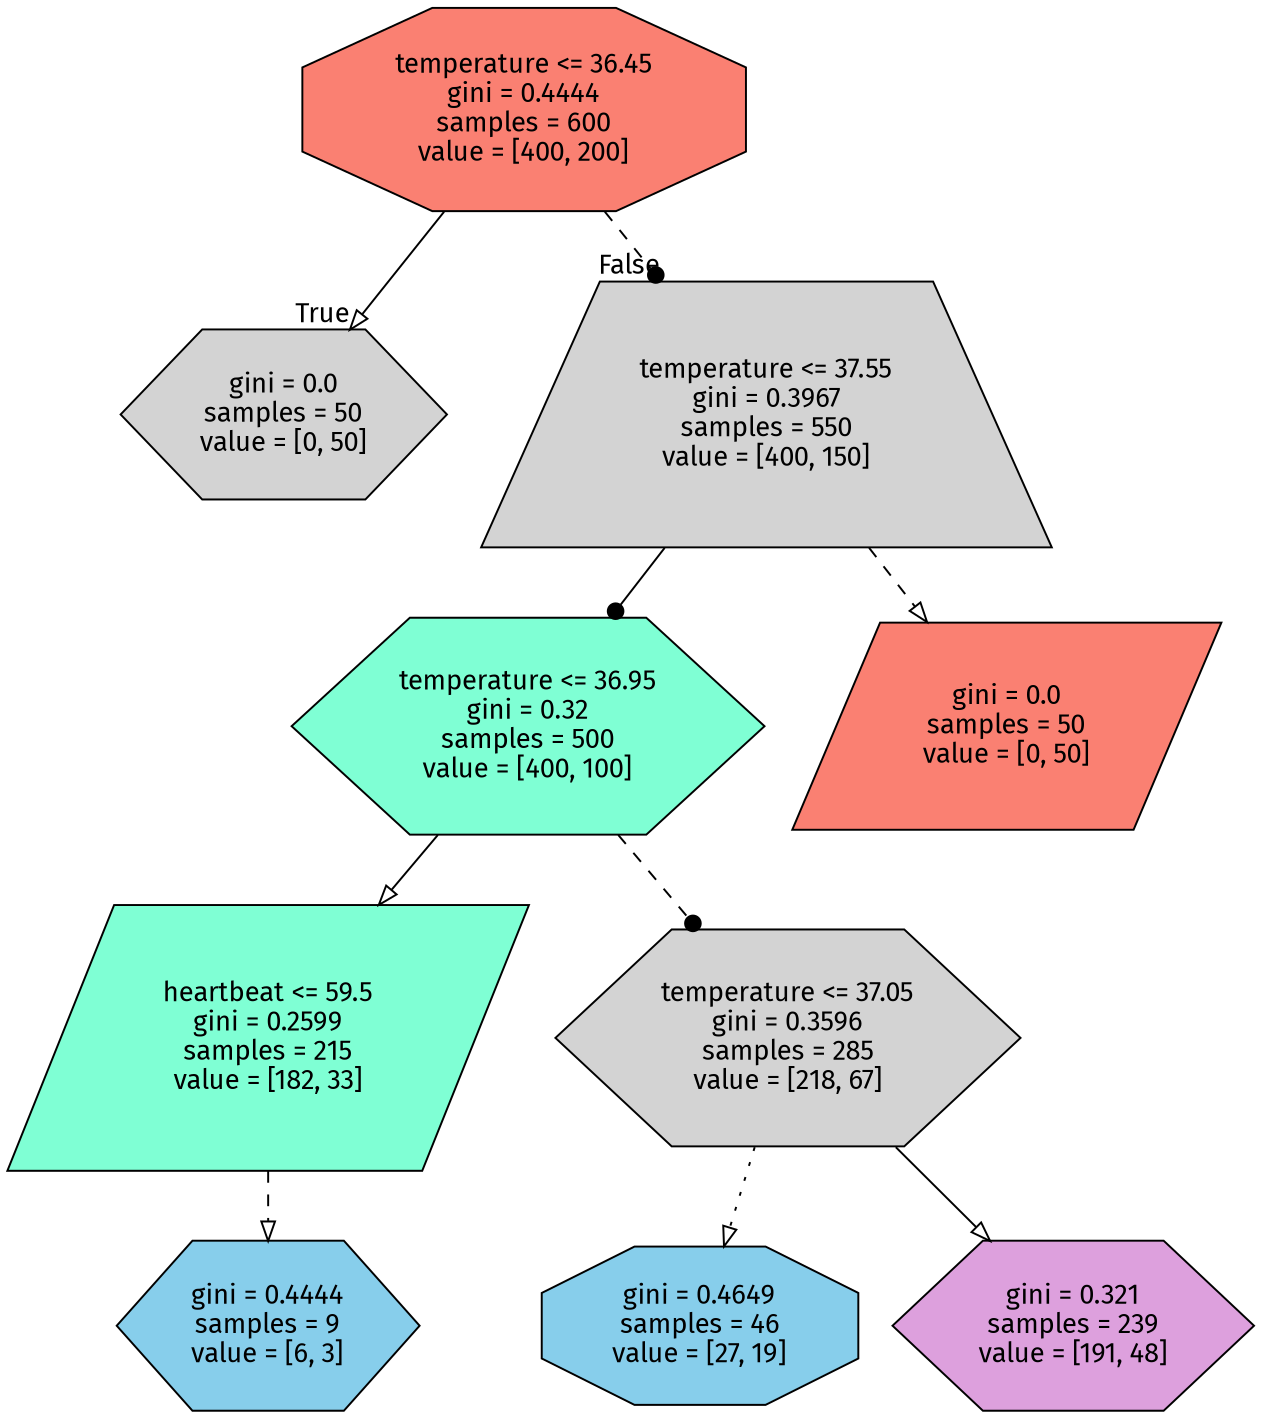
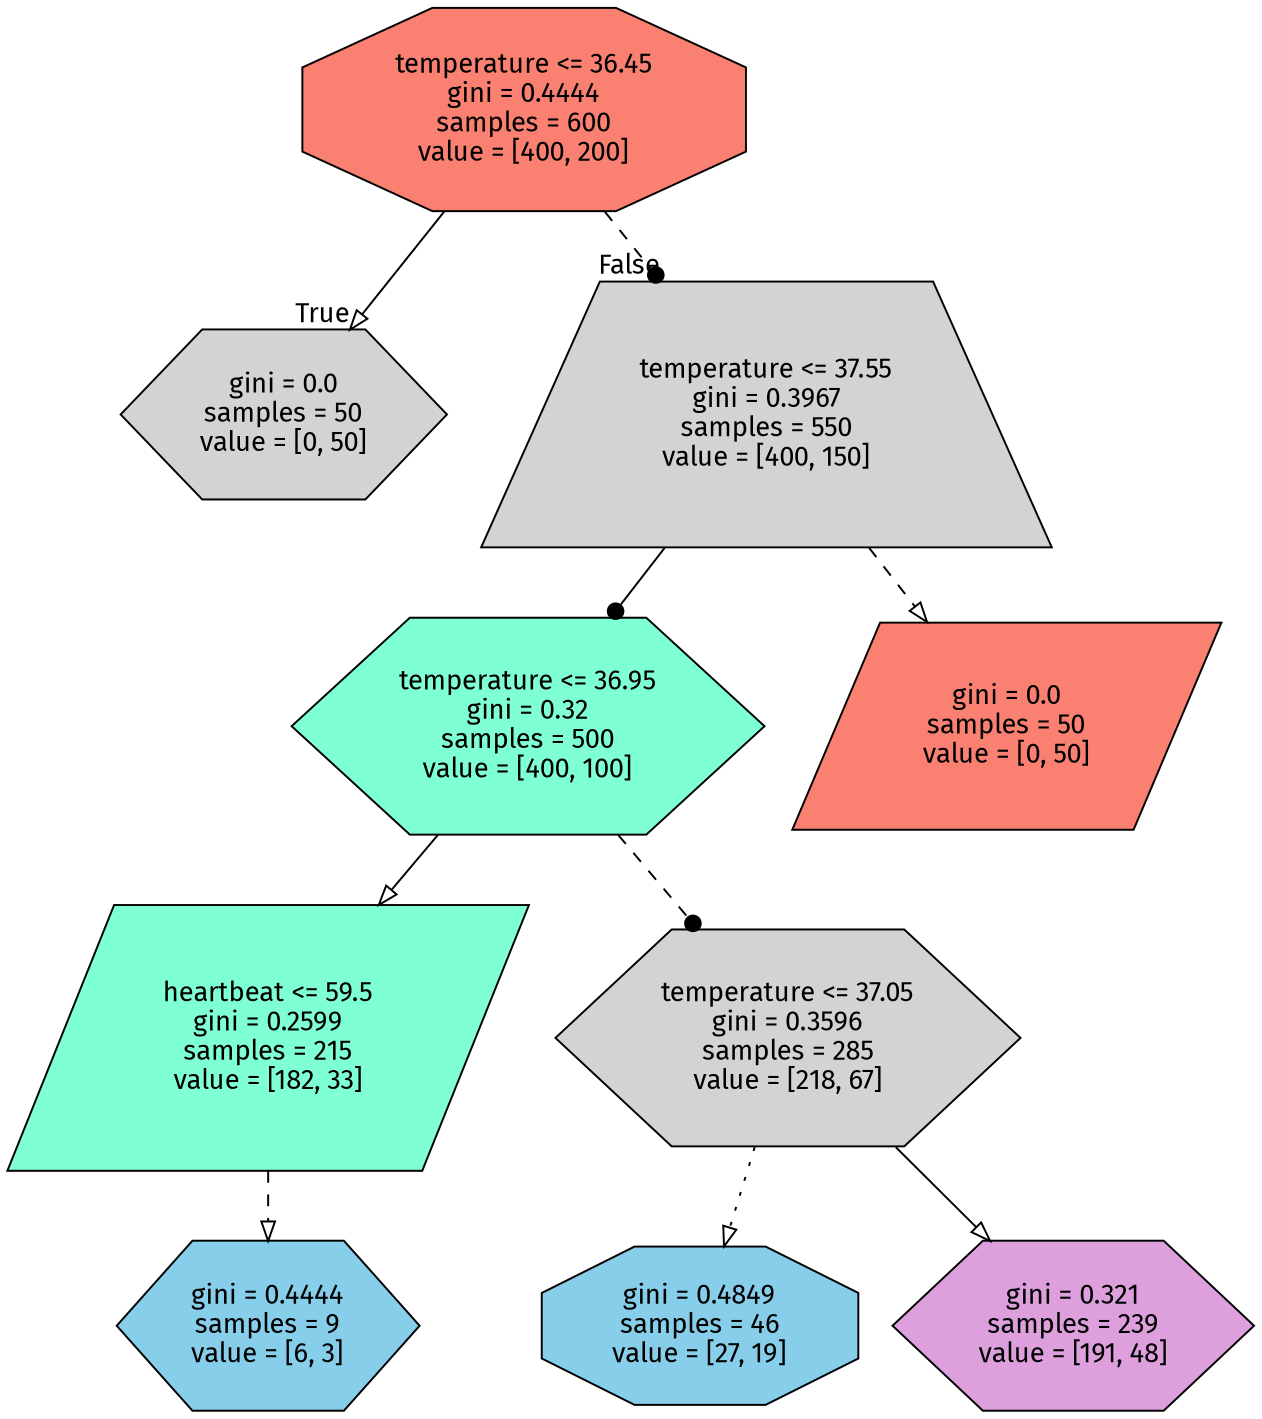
  digraph {
    fontname="Fira Sans"
    node [fillcolor=lightgrey fontname="Fira Sans" shape=hexagon style=filled]
    edge [arrowhead=onormal fontname="Fira Sans" style=solid]
    n1 [fillcolor=salmon label="temperature <= 36.45\ngini = 0.4444\nsamples = 600\nvalue = [400, 200]" shape=octagon]
    n2 [label="gini = 0.0\nsamples = 50\nvalue = [0, 50]"]
    n3 [label="temperature <= 37.55\ngini = 0.3967\nsamples = 550\nvalue = [400, 150]" shape=trapezium]
    n4 [fillcolor=aquamarine label="temperature <= 36.95\ngini = 0.32\nsamples = 500\nvalue = [400, 100]"]
    n5 [fillcolor=salmon label="gini = 0.0\nsamples = 50\nvalue = [0, 50]" shape=parallelogram]
    n6 [fillcolor=aquamarine label="heartbeat <= 59.5\ngini = 0.2599\nsamples = 215\nvalue = [182, 33]" shape=parallelogram]
    n7 [label="temperature <= 37.05\ngini = 0.3596\nsamples = 285\nvalue = [218, 67]"]
    n8 [fillcolor=skyblue label="gini = 0.4444\nsamples = 9\nvalue = [6, 3]"]
-   n9 [fillcolor=skyblue label="gini = 0.4649\nsamples = 46\nvalue = [27, 19]" shape=octagon]
+   n9 [fillcolor=skyblue label="gini = 0.4849\nsamples = 46\nvalue = [27, 19]" shape=octagon]
    n10 [fillcolor=plum label="gini = 0.321\nsamples = 239\nvalue = [191, 48]"]
    n1 -> n2 [headlabel=True labelangle=45 labeldistance=2.5]
    n1 -> n3 [arrowhead=dot headlabel=False labelangle=-45 labeldistance=2.5 style=dashed]
    n3 -> n4 [arrowhead=dot]
    n3 -> n5 [style=dashed]
    n4 -> n6
    n4 -> n7 [arrowhead=dot style=dashed]
    n6 -> n8 [style=dashed]
    n7 -> n9 [style=dotted]
    n7 -> n10
  }
